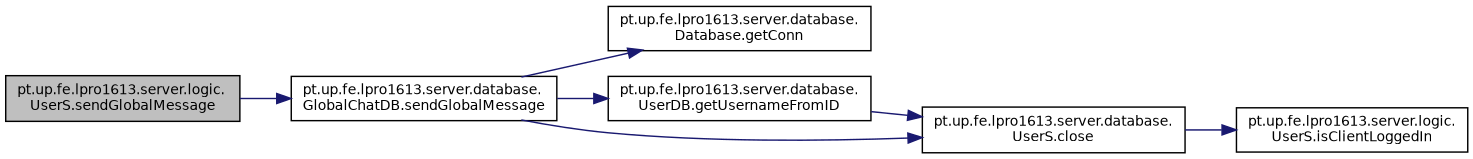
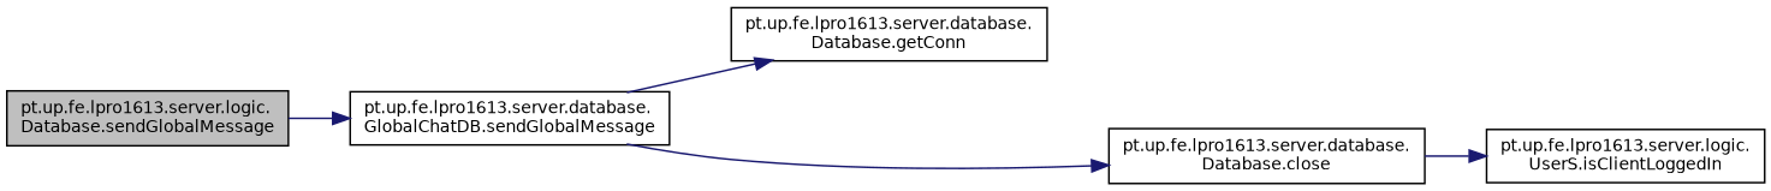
  digraph {
    rankdir=LR
    node [color=black fillcolor=white fontname=Helvetica fontsize=10 shape=record style=filled]
    edge [color=midnightblue fontname=Helvetica fontsize=10 labelfontname=Helvetica labelfontsize=10 style=solid]
-   n1 [fillcolor=grey75 fontcolor=black height=0.2 label="pt.up.fe.lpro1613.server.logic.\lUserS.sendGlobalMessage" width=0.4]
+   n1 [fillcolor=grey75 fontcolor=black height=0.2 label="pt.up.fe.lpro1613.server.logic.\lDatabase.sendGlobalMessage" width=0.4]
    n2 [height=0.2 label="pt.up.fe.lpro1613.server.database.\lGlobalChatDB.sendGlobalMessage" width=0.4]
    n3 [height=0.2 label="pt.up.fe.lpro1613.server.logic.\lUserS.isClientLoggedIn" width=0.4]
    n4 [height=0.2 label="pt.up.fe.lpro1613.server.database.\lDatabase.getConn" width=0.4]
-   n5 [height=0.2 label="pt.up.fe.lpro1613.server.database.\lUserDB.getUsernameFromID" width=0.4]
-   n6 [height=0.2 label="pt.up.fe.lpro1613.server.database.\lUserS.close" width=0.4]
+   n6 [height=0.2 label="pt.up.fe.lpro1613.server.database.\lDatabase.close" width=0.4]
    n1 -> n2
    n2 -> n4
-   n2 -> n5
    n2 -> n6
-   n5 -> n6
    n6 -> n3
  }
